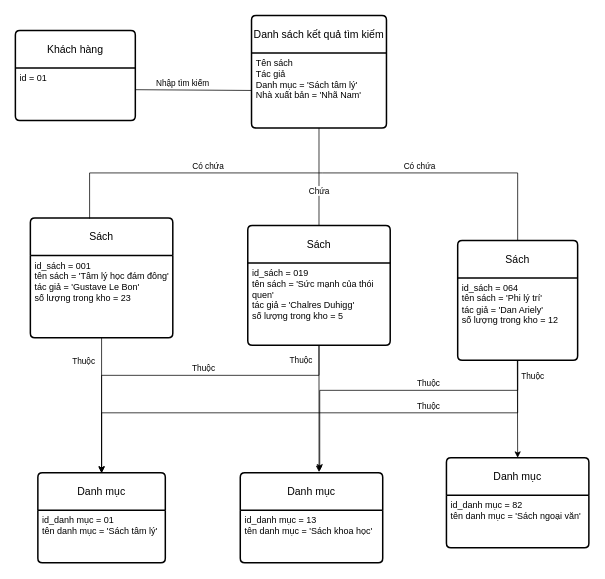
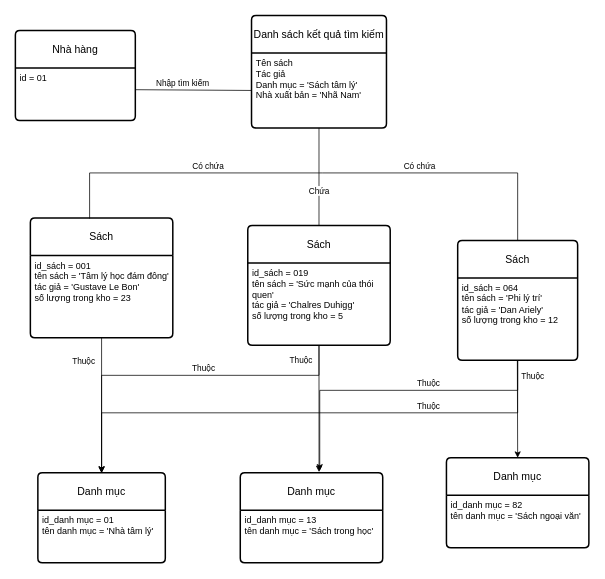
  <mxCell id="0" />
  <mxCell id="1" parent="0" />
- <mxCell id="2" value="Khách hàng" style="swimlane;childLayout=stackLayout;horizontal=1;startSize=50;horizontalStack=0;rounded=1;fontSize=14;fontStyle=0;strokeWidth=2;resizeParent=0;resizeLast=1;shadow=0;dashed=0;align=center;arcSize=4;whiteSpace=wrap;html=1;" vertex="1" parent="1"><mxGeometry x="20" y="40" width="160" height="120" as="geometry" /></mxCell>
+ <mxCell id="2" value="Nhà hàng" style="swimlane;childLayout=stackLayout;horizontal=1;startSize=50;horizontalStack=0;rounded=1;fontSize=14;fontStyle=0;strokeWidth=2;resizeParent=0;resizeLast=1;shadow=0;dashed=0;align=center;arcSize=4;whiteSpace=wrap;html=1;" vertex="1" parent="1"><mxGeometry x="20" y="40" width="160" height="120" as="geometry" /></mxCell>
  <mxCell id="3" value="id = 01" style="align=left;strokeColor=none;fillColor=none;spacingLeft=4;spacingRight=4;fontSize=12;verticalAlign=top;resizable=0;rotatable=0;part=1;html=1;whiteSpace=wrap;" vertex="1" parent="2"><mxGeometry y="50" width="160" height="70" as="geometry" /></mxCell>
  <mxCell id="4" value="Danh sách kết quả tìm kiếm" style="swimlane;childLayout=stackLayout;horizontal=1;startSize=50;horizontalStack=0;rounded=1;fontSize=14;fontStyle=0;strokeWidth=2;resizeParent=0;resizeLast=1;shadow=0;dashed=0;align=center;arcSize=4;whiteSpace=wrap;html=1;" vertex="1" parent="1"><mxGeometry x="335" y="20" width="180" height="150" as="geometry" /></mxCell>
  <mxCell id="5" value="Tên sách&lt;div&gt;Tác giả&lt;/div&gt;&lt;div&gt;Danh mục = 'Sách tâm lý'&lt;/div&gt;&lt;div&gt;Nhà xuất bản = 'Nhã Nam'&lt;/div&gt;" style="align=left;strokeColor=none;fillColor=none;spacingLeft=4;spacingRight=4;fontSize=12;verticalAlign=top;resizable=0;rotatable=0;part=1;html=1;whiteSpace=wrap;" vertex="1" parent="4"><mxGeometry y="50" width="180" height="100" as="geometry" /></mxCell>
  <mxCell id="6" value="Sách" style="swimlane;childLayout=stackLayout;horizontal=1;startSize=50;horizontalStack=0;rounded=1;fontSize=14;fontStyle=0;strokeWidth=2;resizeParent=0;resizeLast=1;shadow=0;dashed=0;align=center;arcSize=4;whiteSpace=wrap;html=1;" vertex="1" parent="1"><mxGeometry x="40" y="290" width="190" height="160" as="geometry" /></mxCell>
  <mxCell id="7" value="id_sách = 001&lt;div&gt;tên sách = 'Tâm lý học đám đông'&lt;/div&gt;&lt;div&gt;tác giả = 'Gustave Le Bon'&lt;/div&gt;&lt;div&gt;số lượng trong kho = 23&lt;/div&gt;" style="align=left;strokeColor=none;fillColor=none;spacingLeft=4;spacingRight=4;fontSize=12;verticalAlign=top;resizable=0;rotatable=0;part=1;html=1;whiteSpace=wrap;" vertex="1" parent="6"><mxGeometry y="50" width="190" height="110" as="geometry" /></mxCell>
  <mxCell id="8" value="Sách" style="swimlane;childLayout=stackLayout;horizontal=1;startSize=50;horizontalStack=0;rounded=1;fontSize=14;fontStyle=0;strokeWidth=2;resizeParent=0;resizeLast=1;shadow=0;dashed=0;align=center;arcSize=4;whiteSpace=wrap;html=1;" vertex="1" parent="1"><mxGeometry x="330" y="300" width="190" height="160" as="geometry" /></mxCell>
  <mxCell id="9" value="id_sách = 019&lt;div&gt;tên sách = 'Sức mạnh của thói quen'&lt;/div&gt;&lt;div&gt;tác giả = 'Chalres Duhigg'&lt;/div&gt;&lt;div&gt;số lượng trong kho = 5&lt;/div&gt;" style="align=left;strokeColor=none;fillColor=none;spacingLeft=4;spacingRight=4;fontSize=12;verticalAlign=top;resizable=0;rotatable=0;part=1;html=1;whiteSpace=wrap;" vertex="1" parent="8"><mxGeometry y="50" width="190" height="110" as="geometry" /></mxCell>
  <mxCell id="10" value="Danh mục" style="swimlane;childLayout=stackLayout;horizontal=1;startSize=50;horizontalStack=0;rounded=1;fontSize=14;fontStyle=0;strokeWidth=2;resizeParent=0;resizeLast=1;shadow=0;dashed=0;align=center;arcSize=4;whiteSpace=wrap;html=1;" vertex="1" parent="1"><mxGeometry x="50" y="630" width="170" height="120" as="geometry" /></mxCell>
- <mxCell id="11" value="id_danh mục = 01&lt;div&gt;tên danh mục = 'Sách tâm lý'&lt;/div&gt;" style="align=left;strokeColor=none;fillColor=none;spacingLeft=4;spacingRight=4;fontSize=12;verticalAlign=top;resizable=0;rotatable=0;part=1;html=1;whiteSpace=wrap;" vertex="1" parent="10"><mxGeometry y="50" width="170" height="70" as="geometry" /></mxCell>
+ <mxCell id="11" value="id_danh mục = 01&lt;div&gt;tên danh mục = 'Nhà tâm lý'&lt;/div&gt;" style="align=left;strokeColor=none;fillColor=none;spacingLeft=4;spacingRight=4;fontSize=12;verticalAlign=top;resizable=0;rotatable=0;part=1;html=1;whiteSpace=wrap;" vertex="1" parent="10"><mxGeometry y="50" width="170" height="70" as="geometry" /></mxCell>
  <mxCell id="12" value="Danh mục" style="swimlane;childLayout=stackLayout;horizontal=1;startSize=50;horizontalStack=0;rounded=1;fontSize=14;fontStyle=0;strokeWidth=2;resizeParent=0;resizeLast=1;shadow=0;dashed=0;align=center;arcSize=4;whiteSpace=wrap;html=1;" vertex="1" parent="1"><mxGeometry x="320" y="630" width="190" height="120" as="geometry" /></mxCell>
- <mxCell id="13" value="id_danh mục = 13&lt;div&gt;tên danh mục = 'Sách khoa học'&lt;/div&gt;" style="align=left;strokeColor=none;fillColor=none;spacingLeft=4;spacingRight=4;fontSize=12;verticalAlign=top;resizable=0;rotatable=0;part=1;html=1;whiteSpace=wrap;" vertex="1" parent="12"><mxGeometry y="50" width="190" height="70" as="geometry" /></mxCell>
+ <mxCell id="13" value="id_danh mục = 13&lt;div&gt;tên danh mục = 'Sách trong học'&lt;/div&gt;" style="align=left;strokeColor=none;fillColor=none;spacingLeft=4;spacingRight=4;fontSize=12;verticalAlign=top;resizable=0;rotatable=0;part=1;html=1;whiteSpace=wrap;" vertex="1" parent="12"><mxGeometry y="50" width="190" height="70" as="geometry" /></mxCell>
  <mxCell id="14" value="Sách" style="swimlane;childLayout=stackLayout;horizontal=1;startSize=50;horizontalStack=0;rounded=1;fontSize=14;fontStyle=0;strokeWidth=2;resizeParent=0;resizeLast=1;shadow=0;dashed=0;align=center;arcSize=4;whiteSpace=wrap;html=1;" vertex="1" parent="1"><mxGeometry x="610" y="320" width="160" height="160" as="geometry" /></mxCell>
  <mxCell id="15" value="id_sách = 064&lt;div&gt;tên sách = 'Phi lý trí'&lt;/div&gt;&lt;div&gt;tác giả = 'Dan Ariely'&lt;/div&gt;&lt;div&gt;số lượng trong kho = 12&lt;/div&gt;" style="align=left;strokeColor=none;fillColor=none;spacingLeft=4;spacingRight=4;fontSize=12;verticalAlign=top;resizable=0;rotatable=0;part=1;html=1;whiteSpace=wrap;" vertex="1" parent="14"><mxGeometry y="50" width="160" height="110" as="geometry" /></mxCell>
  <mxCell id="16" value="Danh mục" style="swimlane;childLayout=stackLayout;horizontal=1;startSize=50;horizontalStack=0;rounded=1;fontSize=14;fontStyle=0;strokeWidth=2;resizeParent=0;resizeLast=1;shadow=0;dashed=0;align=center;arcSize=4;whiteSpace=wrap;html=1;" vertex="1" parent="1"><mxGeometry x="595" y="610" width="190" height="120" as="geometry" /></mxCell>
  <mxCell id="17" value="id_danh mục = 82&lt;div&gt;tên danh mục = 'Sách ngoại văn'&lt;/div&gt;" style="align=left;strokeColor=none;fillColor=none;spacingLeft=4;spacingRight=4;fontSize=12;verticalAlign=top;resizable=0;rotatable=0;part=1;html=1;whiteSpace=wrap;" vertex="1" parent="16"><mxGeometry y="50" width="190" height="70" as="geometry" /></mxCell>
  <mxCell id="18" value="" style="endArrow=none;html=1;rounded=0;exitX=1;exitY=0.414;exitDx=0;exitDy=0;exitPerimeter=0;entryX=0;entryY=0.5;entryDx=0;entryDy=0;" edge="1" parent="1" source="3" target="5"><mxGeometry width="50" height="50" relative="1" as="geometry"><mxPoint x="310" y="430" as="sourcePoint" /><mxPoint x="360" y="380" as="targetPoint" /></mxGeometry></mxCell>
  <mxCell id="19" value="Nhập tìm kiếm" style="edgeLabel;html=1;align=center;verticalAlign=middle;resizable=0;points=[];" vertex="1" connectable="0" parent="18"><mxGeometry x="-0.2" y="3" relative="1" as="geometry"><mxPoint y="-6" as="offset" /></mxGeometry></mxCell>
  <mxCell id="20" value="" style="endArrow=none;html=1;rounded=0;entryX=0.5;entryY=1;entryDx=0;entryDy=0;" edge="1" parent="1" source="8" target="5"><mxGeometry width="50" height="50" relative="1" as="geometry"><mxPoint x="310" y="430" as="sourcePoint" /><mxPoint x="360" y="380" as="targetPoint" /></mxGeometry></mxCell>
  <mxCell id="21" value="Chứa" style="edgeLabel;html=1;align=center;verticalAlign=middle;resizable=0;points=[];" vertex="1" connectable="0" parent="20"><mxGeometry x="-0.277" y="1" relative="1" as="geometry"><mxPoint as="offset" /></mxGeometry></mxCell>
  <mxCell id="22" value="" style="endArrow=none;html=1;rounded=0;exitX=0.416;exitY=0.006;exitDx=0;exitDy=0;exitPerimeter=0;" edge="1" parent="1" source="6"><mxGeometry width="50" height="50" relative="1" as="geometry"><mxPoint x="310" y="430" as="sourcePoint" /><mxPoint x="430" y="230" as="targetPoint" /><Array as="points"><mxPoint x="119" y="230" /></Array></mxGeometry></mxCell>
  <mxCell id="23" value="Có chứa" style="edgeLabel;html=1;align=center;verticalAlign=middle;resizable=0;points=[];" vertex="1" connectable="0" parent="22"><mxGeometry x="0.172" y="-2" relative="1" as="geometry"><mxPoint y="-12" as="offset" /></mxGeometry></mxCell>
  <mxCell id="24" value="" style="endArrow=none;html=1;rounded=0;exitX=0.5;exitY=0;exitDx=0;exitDy=0;" edge="1" parent="1" source="14"><mxGeometry width="50" height="50" relative="1" as="geometry"><mxPoint x="310" y="430" as="sourcePoint" /><mxPoint x="430" y="230" as="targetPoint" /><Array as="points"><mxPoint x="690" y="230" /></Array></mxGeometry></mxCell>
  <mxCell id="25" value="Có chứa" style="edgeLabel;html=1;align=center;verticalAlign=middle;resizable=0;points=[];" vertex="1" connectable="0" parent="24"><mxGeometry x="0.269" y="-1" relative="1" as="geometry"><mxPoint y="-9" as="offset" /></mxGeometry></mxCell>
  <mxCell id="26" value="" style="endArrow=classic;html=1;rounded=0;exitX=0.5;exitY=1;exitDx=0;exitDy=0;entryX=0.5;entryY=0;entryDx=0;entryDy=0;" edge="1" parent="1" source="9" target="10"><mxGeometry width="50" height="50" relative="1" as="geometry"><mxPoint x="310" y="430" as="sourcePoint" /><mxPoint x="360" y="380" as="targetPoint" /><Array as="points"><mxPoint x="425" y="500" /><mxPoint x="135" y="500" /></Array></mxGeometry></mxCell>
  <mxCell id="27" value="Thuộc" style="edgeLabel;html=1;align=center;verticalAlign=middle;resizable=0;points=[];" vertex="1" connectable="0" parent="26"><mxGeometry x="-0.13" y="1" relative="1" as="geometry"><mxPoint x="5" y="-11" as="offset" /></mxGeometry></mxCell>
  <mxCell id="28" value="" style="endArrow=classic;html=1;rounded=0;exitX=0.5;exitY=1;exitDx=0;exitDy=0;entryX=0.5;entryY=0;entryDx=0;entryDy=0;" edge="1" parent="1" source="7" target="10"><mxGeometry width="50" height="50" relative="1" as="geometry"><mxPoint x="310" y="430" as="sourcePoint" /><mxPoint x="360" y="380" as="targetPoint" /><Array as="points" /></mxGeometry></mxCell>
  <mxCell id="29" value="Thuộc" style="edgeLabel;html=1;align=center;verticalAlign=middle;resizable=0;points=[];" vertex="1" connectable="0" parent="28"><mxGeometry x="-0.189" y="-1" relative="1" as="geometry"><mxPoint x="-24" y="-43" as="offset" /></mxGeometry></mxCell>
  <mxCell id="30" value="" style="endArrow=classic;html=1;rounded=0;exitX=0.5;exitY=1;exitDx=0;exitDy=0;entryX=0.553;entryY=-0.008;entryDx=0;entryDy=0;entryPerimeter=0;" edge="1" parent="1" source="9" target="12"><mxGeometry width="50" height="50" relative="1" as="geometry"><mxPoint x="310" y="430" as="sourcePoint" /><mxPoint x="360" y="380" as="targetPoint" /></mxGeometry></mxCell>
  <mxCell id="31" value="Thuộc" style="edgeLabel;html=1;align=center;verticalAlign=middle;resizable=0;points=[];" vertex="1" connectable="0" parent="30"><mxGeometry x="0.006" relative="1" as="geometry"><mxPoint x="-25" y="-65" as="offset" /></mxGeometry></mxCell>
  <mxCell id="32" value="" style="endArrow=classic;html=1;rounded=0;entryX=0.558;entryY=-0.025;entryDx=0;entryDy=0;entryPerimeter=0;exitX=0.5;exitY=1;exitDx=0;exitDy=0;" edge="1" parent="1" source="15" target="12"><mxGeometry width="50" height="50" relative="1" as="geometry"><mxPoint x="700" y="460" as="sourcePoint" /><mxPoint x="360" y="380" as="targetPoint" /><Array as="points"><mxPoint x="690" y="520" /><mxPoint x="426" y="520" /></Array></mxGeometry></mxCell>
  <mxCell id="33" value="Thuộc" style="edgeLabel;html=1;align=center;verticalAlign=middle;resizable=0;points=[];" vertex="1" connectable="0" parent="32"><mxGeometry x="-0.474" y="1" relative="1" as="geometry"><mxPoint x="-52" y="-11" as="offset" /></mxGeometry></mxCell>
  <mxCell id="34" value="" style="endArrow=classic;html=1;rounded=0;exitX=0.5;exitY=1;exitDx=0;exitDy=0;entryX=0.5;entryY=0;entryDx=0;entryDy=0;" edge="1" parent="1" source="15" target="10"><mxGeometry width="50" height="50" relative="1" as="geometry"><mxPoint x="310" y="430" as="sourcePoint" /><mxPoint x="360" y="380" as="targetPoint" /><Array as="points"><mxPoint x="690" y="550" /><mxPoint x="135" y="550" /></Array></mxGeometry></mxCell>
  <mxCell id="35" value="Thuộc" style="edgeLabel;html=1;align=center;verticalAlign=middle;resizable=0;points=[];" vertex="1" connectable="0" parent="34"><mxGeometry x="0.07" y="-1" relative="1" as="geometry"><mxPoint x="187" y="-9" as="offset" /></mxGeometry></mxCell>
  <mxCell id="36" value="" style="endArrow=classic;html=1;rounded=0;exitX=0.5;exitY=1;exitDx=0;exitDy=0;entryX=0.5;entryY=0;entryDx=0;entryDy=0;" edge="1" parent="1" target="16"><mxGeometry width="50" height="50" relative="1" as="geometry"><mxPoint x="689.58" y="480" as="sourcePoint" /><mxPoint x="689.5" y="599.96" as="targetPoint" /></mxGeometry></mxCell>
  <mxCell id="37" value="Thuộc" style="edgeLabel;html=1;align=center;verticalAlign=middle;resizable=0;points=[];" vertex="1" connectable="0" parent="36"><mxGeometry x="0.477" y="-2" relative="1" as="geometry"><mxPoint x="22" y="-76" as="offset" /></mxGeometry></mxCell>
